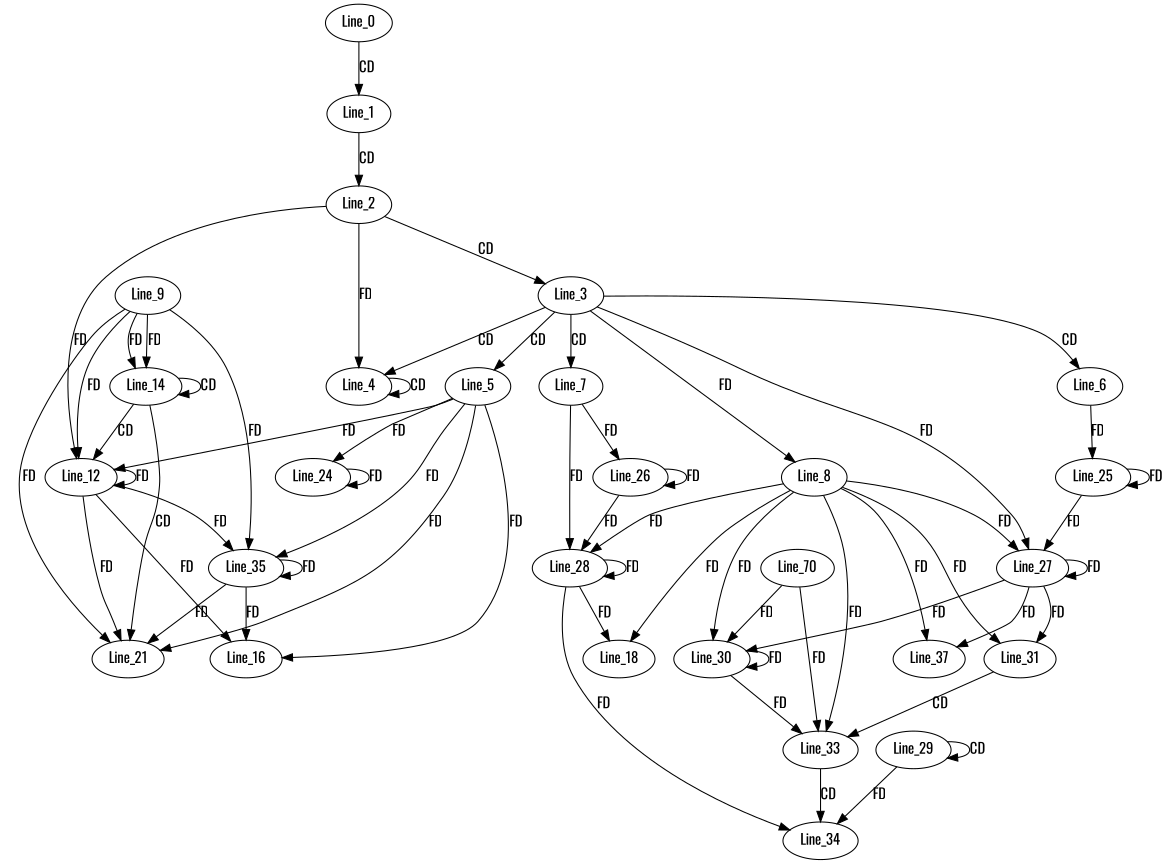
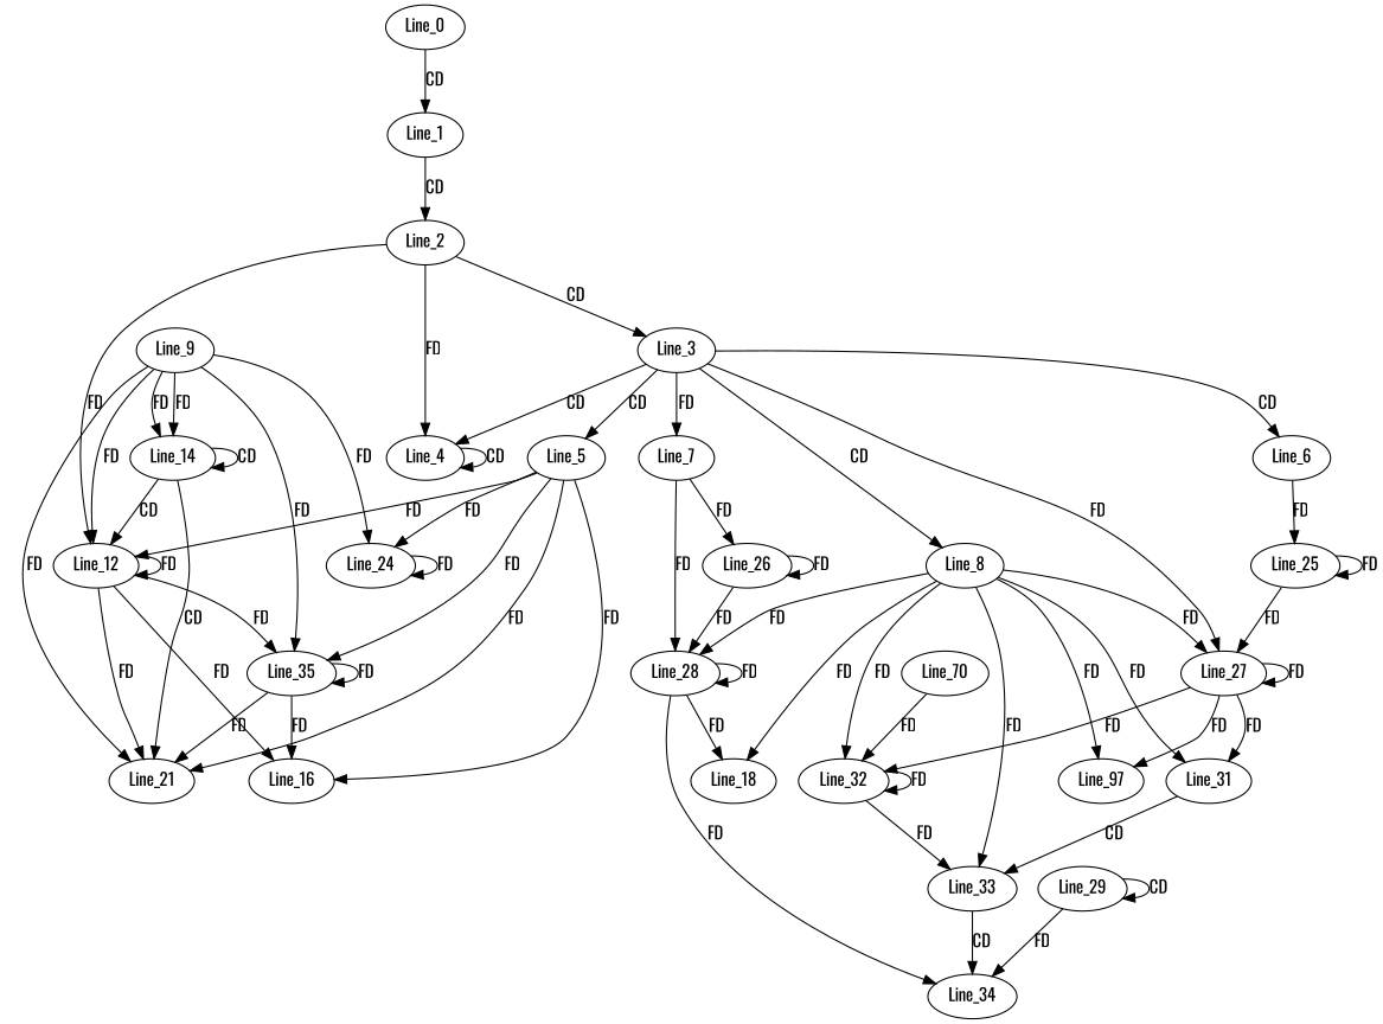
  digraph {
    fontname=Oswald
    node [fontname=Oswald]
    edge [fontname=Oswald]
    Line_0
    Line_1
    Line_2
    Line_3
    Line_4
    Line_12
    Line_5
    Line_6
    Line_7
    Line_8
    Line_27
    n12 [label=Line_35]
    Line_16
    Line_21
    Line_24
    Line_25
    Line_26
    Line_28
    Line_31
-   Line_32 [label=Line_30]
-   Line_37
+   Line_32
+   Line_37 [label=Line_97]
    n22 [label=Line_18]
    Line_33
    Line_34
    Line_9
    n26 [label=Line_14]
    Line_29
    n28 [label=Line_70]
    Line_0 -> Line_1 [label=CD]
    Line_1 -> Line_2 [label=CD]
    Line_2 -> Line_3 [label=CD]
    Line_2 -> Line_4 [label=FD]
    Line_2 -> Line_12 [label=FD]
    Line_3 -> Line_4 [label=CD]
    Line_3 -> Line_5 [label=CD]
    Line_3 -> Line_6 [label=CD]
-   Line_3 -> Line_7 [label=CD]
-   Line_3 -> Line_8 [label=FD]
+   Line_3 -> Line_7 [label=FD]
+   Line_3 -> Line_8 [label=CD]
    Line_3 -> Line_27 [label=FD]
    Line_4 -> Line_4 [label=CD]
    Line_12 -> Line_12 [label=FD]
    Line_12 -> n12 [label=FD]
    Line_12 -> Line_16 [label=FD]
    Line_12 -> Line_21 [label=FD]
    Line_5 -> Line_12 [label=FD]
    Line_5 -> n12 [label=FD]
    Line_5 -> Line_16 [label=FD]
    Line_5 -> Line_21 [label=FD]
    Line_5 -> Line_24 [label=FD]
    Line_6 -> Line_25 [label=FD]
    Line_7 -> Line_26 [label=FD]
    Line_7 -> Line_28 [label=FD]
    Line_8 -> Line_27 [label=FD]
    Line_8 -> Line_28 [label=FD]
    Line_8 -> Line_31 [label=FD]
    Line_8 -> Line_32 [label=FD]
    Line_8 -> Line_37 [label=FD]
    Line_8 -> n22 [label=FD]
    Line_8 -> Line_33 [label=FD]
    Line_27 -> Line_27 [label=FD]
    Line_27 -> Line_31 [label=FD]
    Line_27 -> Line_32 [label=FD]
    Line_27 -> Line_37 [label=FD]
    n12 -> n12 [label=FD]
    n12 -> Line_16 [label=FD]
    n12 -> Line_21 [label=FD]
    Line_24 -> Line_24 [label=FD]
    Line_25 -> Line_27 [label=FD]
    Line_25 -> Line_25 [label=FD]
    Line_26 -> Line_26 [label=FD]
    Line_26 -> Line_28 [label=FD]
    Line_28 -> Line_28 [label=FD]
    Line_28 -> n22 [label=FD]
    Line_28 -> Line_34 [label=FD]
    Line_31 -> Line_33 [label=CD]
    Line_32 -> Line_32 [label=FD]
    Line_32 -> Line_33 [label=FD]
    Line_33 -> Line_34 [label=CD]
    Line_9 -> Line_12 [label=FD]
    Line_9 -> n12 [label=FD]
    Line_9 -> Line_21 [label=FD]
+   Line_9 -> Line_24 [label=FD]
    Line_9 -> n26 [label=FD]
    Line_9 -> n26 [label=FD]
    n26 -> Line_12 [label=CD]
    n26 -> Line_21 [label=CD]
    n26 -> n26 [label=CD]
    Line_29 -> Line_34 [label=FD]
    Line_29 -> Line_29 [label=CD]
    n28 -> Line_32 [label=FD]
-   n28 -> Line_33 [label=FD]
  }
